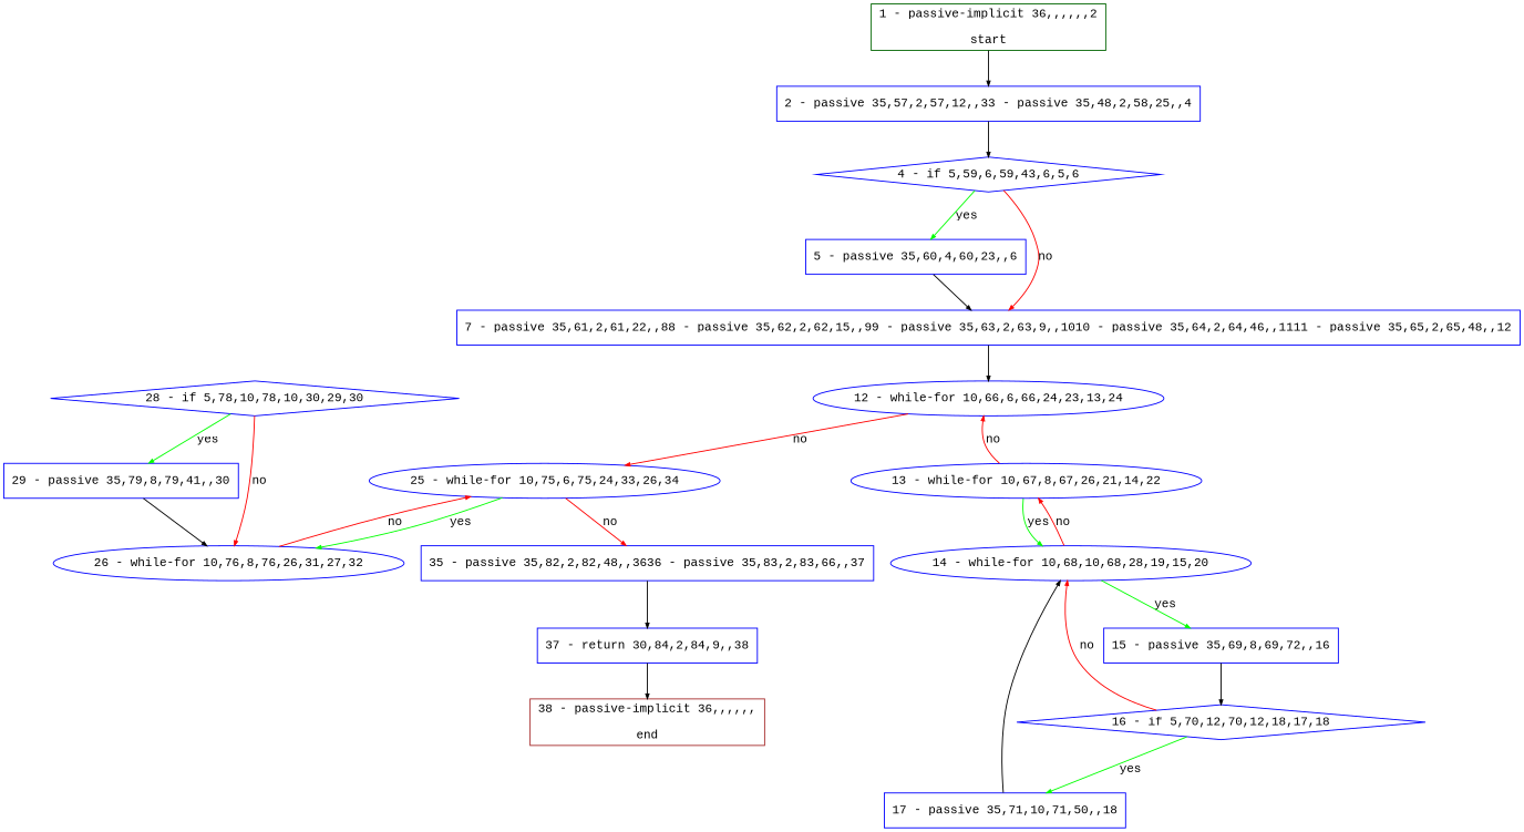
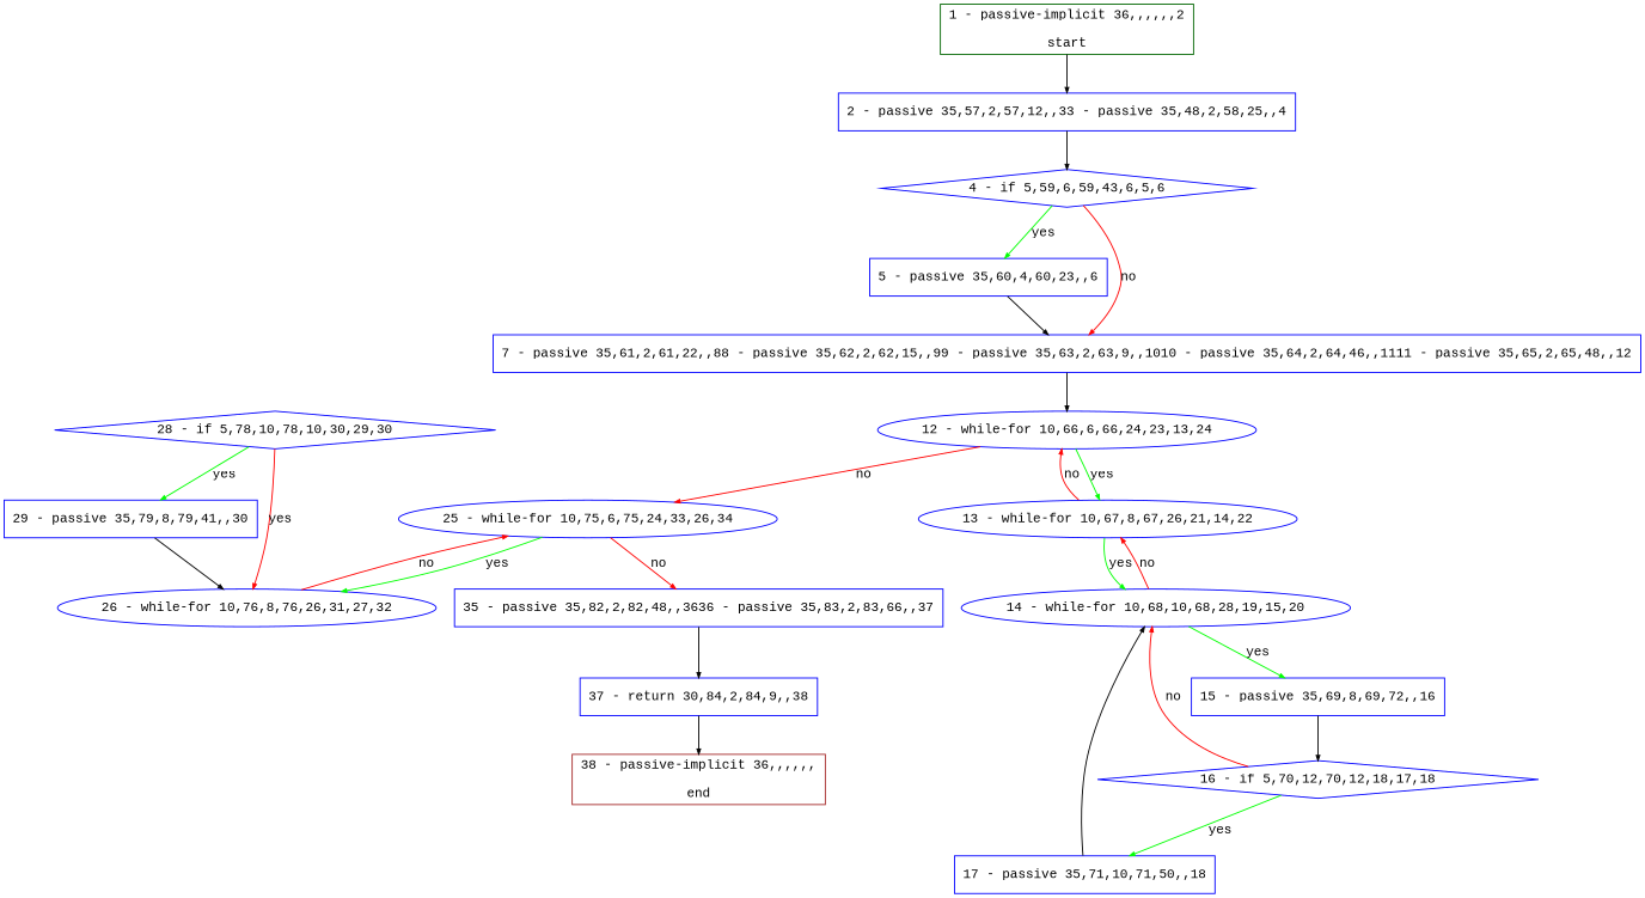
  digraph {
    bgcolor=white
    compound=true
    fillcolor="#FFFFCC"
    fontname="Liberation Mono"
    fontsize=12
    pack=true
    packmode=clust
    style="rounded,filled"
    node [color="#0000ff" compound=true fillcolor="#ffffff" fixedsize=false fontname="Liberation Mono" fontsize=12 node_initialized=no shape=box style=filled]
    edge [arrowhead=normal arrowsize=0.5 arrowtail=none color="#000000" compound=true dir=forward fontcolor=black fontname="Liberation Mono" fontsize=12]
    n1 [label="2 - passive 35,57,2,57,12,,33 - passive 35,48,2,58,25,,4"]
    n2 [label="4 - if 5,59,6,59,43,6,5,6" shape=diamond]
    n3 [label="5 - passive 35,60,4,60,23,,6"]
    n4 [label="7 - passive 35,61,2,61,22,,88 - passive 35,62,2,62,15,,99 - passive 35,63,2,63,9,,1010 - passive 35,64,2,64,46,,1111 - passive 35,65,2,65,48,,12"]
    n5 [color="#006400" label="1 - passive-implicit 36,,,,,,2\n\nstart"]
    n6 [label="12 - while-for 10,66,6,66,24,23,13,24" shape=oval]
    n7 [label="13 - while-for 10,67,8,67,26,21,14,22" shape=oval]
    n8 [label="25 - while-for 10,75,6,75,24,33,26,34" shape=oval]
    n9 [label="14 - while-for 10,68,10,68,28,19,15,20" shape=oval]
    n10 [label="26 - while-for 10,76,8,76,26,31,27,32" shape=oval]
    n11 [label="35 - passive 35,82,2,82,48,,3636 - passive 35,83,2,83,66,,37"]
    n12 [label="15 - passive 35,69,8,69,72,,16"]
    n13 [label="37 - return 30,84,2,84,9,,38"]
    n14 [label="16 - if 5,70,12,70,12,18,17,18" shape=diamond]
    n15 [label="17 - passive 35,71,10,71,50,,18"]
    n16 [color="#a52a2a" label="38 - passive-implicit 36,,,,,,\n\nend"]
    n17 [label="28 - if 5,78,10,78,10,30,29,30" shape=diamond]
    n18 [label="29 - passive 35,79,8,79,41,,30"]
    n1 -> n2
    n2 -> n3 [color="#00ff00" label=yes]
    n2 -> n4 [color="#ff0000" label=no]
    n3 -> n4
    n4 -> n6
    n5 -> n1
+   n6 -> n7 [color="#00ff00" label=yes]
    n6 -> n8 [color="#ff0000" label=no]
    n7 -> n6 [color="#ff0000" label=no]
    n7 -> n9 [color="#00ff00" label=yes]
    n8 -> n10 [color="#00ff00" label=yes]
    n8 -> n11 [color="#ff0000" label=no]
    n9 -> n7 [color="#ff0000" label=no]
    n9 -> n12 [color="#00ff00" label=yes]
    n10 -> n8 [color="#ff0000" label=no]
    n11 -> n13
    n12 -> n14
    n13 -> n16
    n14 -> n9 [color="#ff0000" label=no]
    n14 -> n15 [color="#00ff00" label=yes]
    n15 -> n9
-   n17 -> n10 [color="#ff0000" label=no]
+   n17 -> n10 [color="#ff0000" label=yes]
    n17 -> n18 [color="#00ff00" label=yes]
    n18 -> n10
  }
